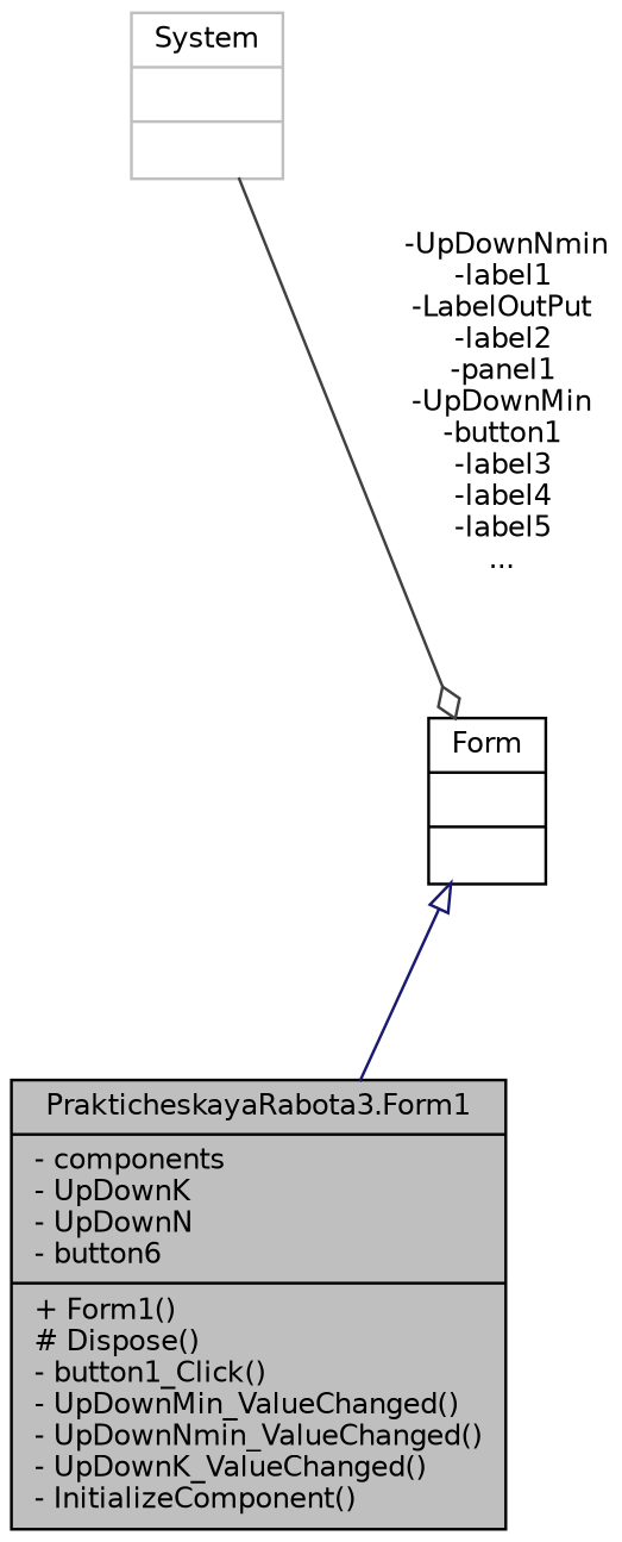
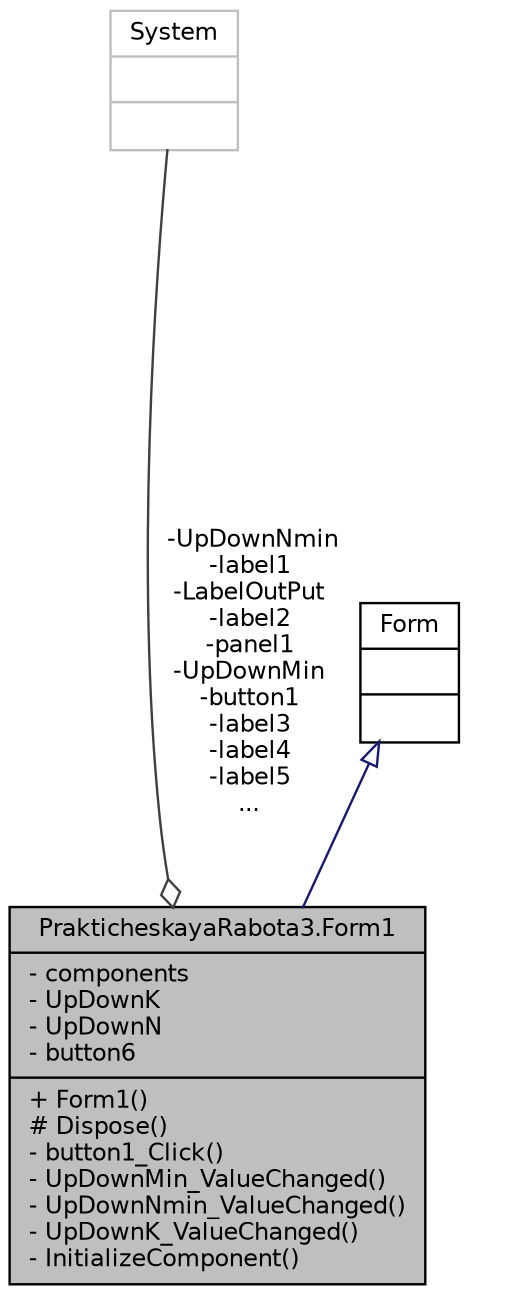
  digraph {
    node [color=black fillcolor=white fontname=Helvetica fontsize=10 shape=record style=filled]
    edge [fontname=Helvetica fontsize=10 labelfontname=Helvetica labelfontsize=10 style=solid]
    n1 [fillcolor=grey75 fontcolor=black height=0.2 label="{PrakticheskayaRabota3.Form1\n|- components\l- UpDownK\l- UpDownN\l- button6\l|+ Form1()\l# Dispose()\l- button1_Click()\l- UpDownMin_ValueChanged()\l- UpDownNmin_ValueChanged()\l- UpDownK_ValueChanged()\l- InitializeComponent()\l}" width=0.4]
    n2 [height=0.2 label="{Form\n||}" width=0.4]
    n3 [color=grey75 height=0.2 label="{System\n||}" width=0.4]
    n2 -> n1 [arrowtail=onormal color=midnightblue dir=back]
-   n3 -> n2 [arrowhead=odiamond color=grey25 label=" -UpDownNmin\n-label1\n-LabelOutPut\n-label2\n-panel1\n-UpDownMin\n-button1\n-label3\n-label4\n-label5\n..."]
+   n3 -> n1 [arrowhead=odiamond color=grey25 label=" -UpDownNmin\n-label1\n-LabelOutPut\n-label2\n-panel1\n-UpDownMin\n-button1\n-label3\n-label4\n-label5\n..."]
  }
